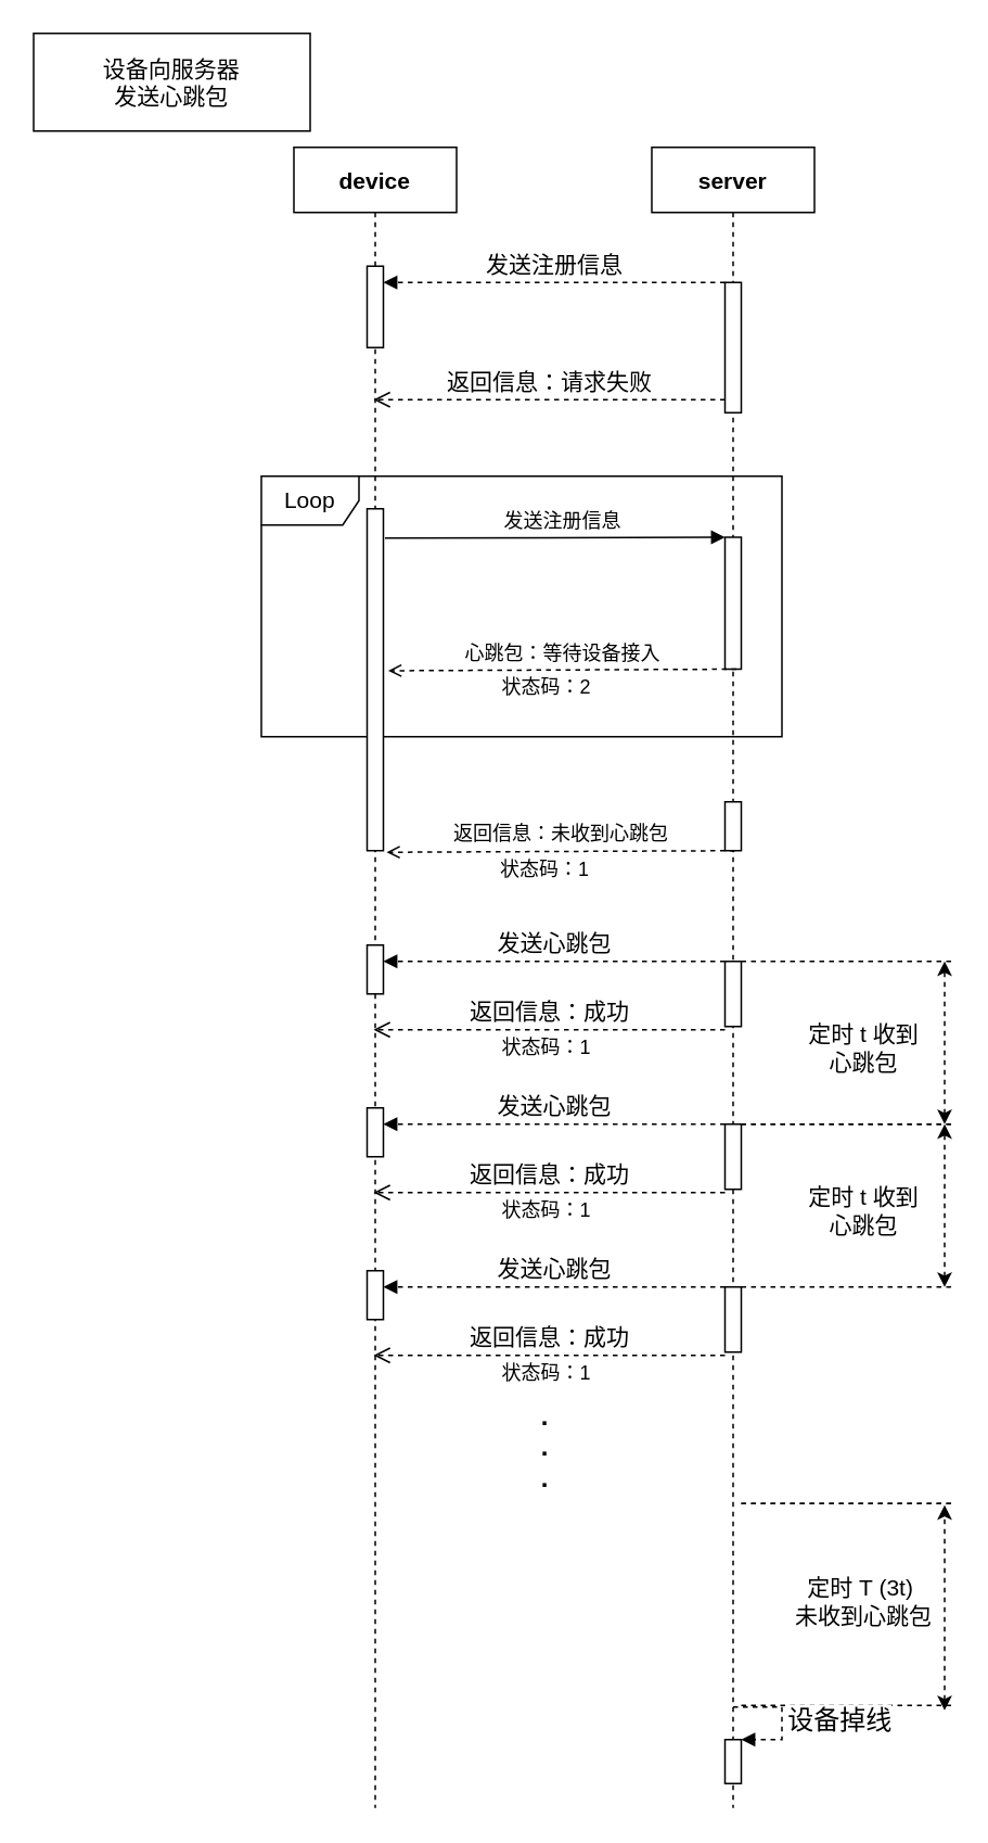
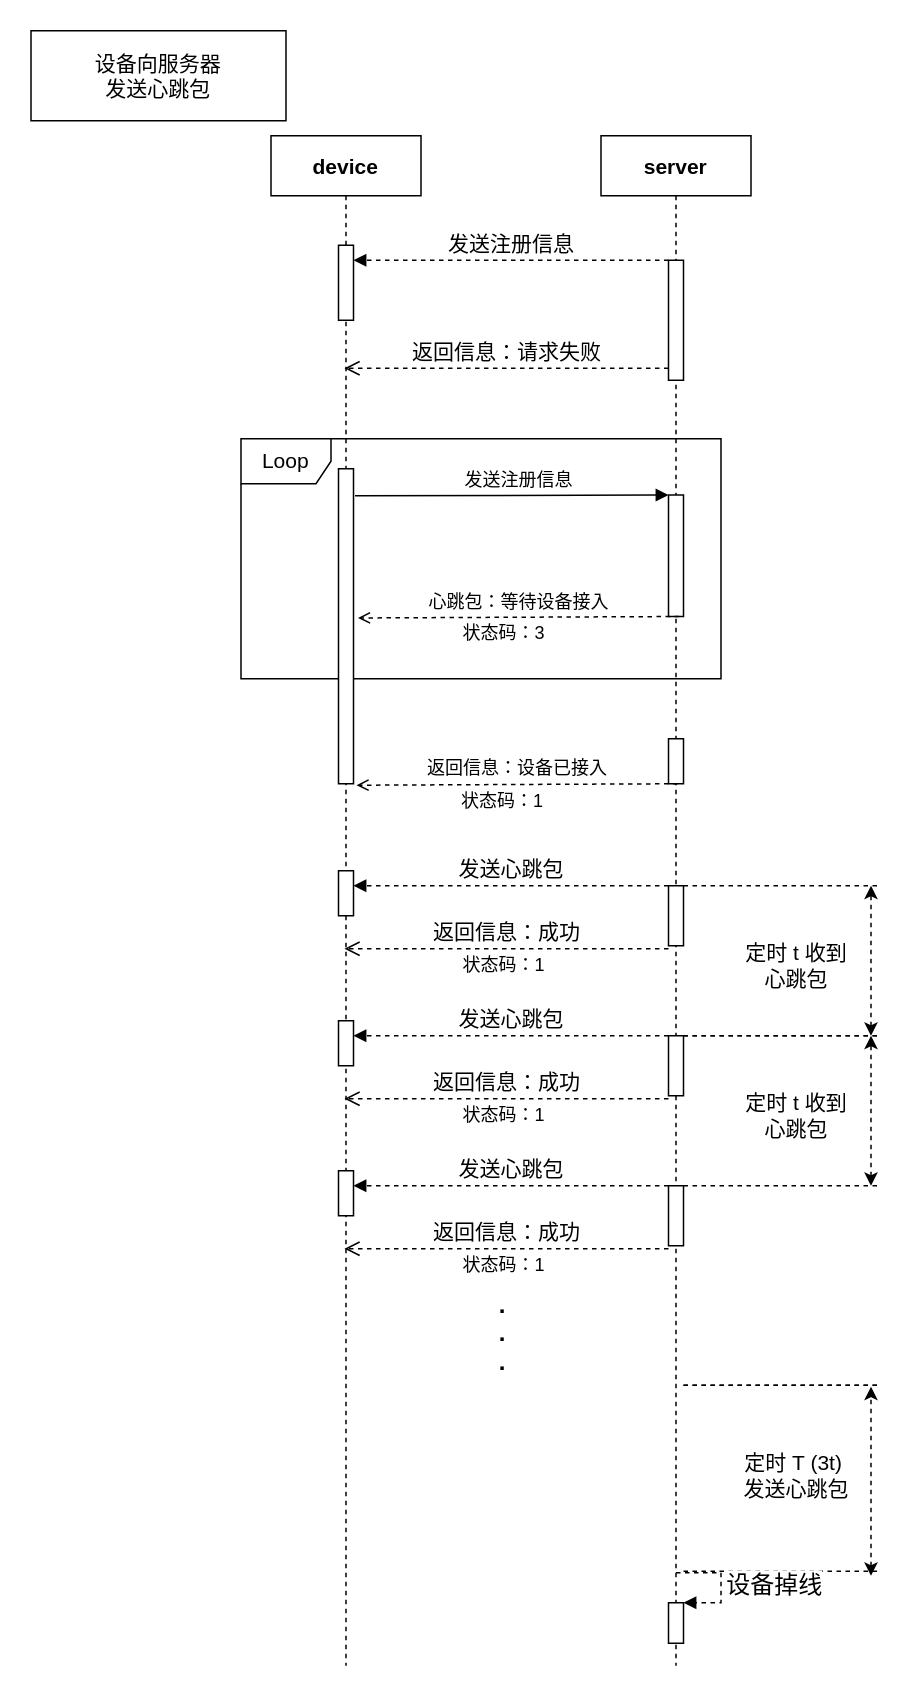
  <mxCell id="0" />
  <mxCell id="1" parent="0" />
  <mxCell id="2" value="Loop" style="shape=umlFrame;whiteSpace=wrap;html=1;fontSize=14;" vertex="1" parent="1"><mxGeometry x="160" y="292" width="320" height="160" as="geometry" /></mxCell>
  <mxCell id="3" value="device" style="shape=umlLifeline;perimeter=lifelinePerimeter;container=1;collapsible=0;recursiveResize=0;rounded=0;shadow=0;strokeWidth=1;fontSize=14;fontStyle=1" parent="1" vertex="1"><mxGeometry x="180" y="90" width="100" height="1020" as="geometry" /></mxCell>
  <mxCell id="4" value="" style="points=[];perimeter=orthogonalPerimeter;rounded=0;shadow=0;strokeWidth=1;" parent="3" vertex="1"><mxGeometry x="45" y="222" width="10" height="210" as="geometry" /></mxCell>
  <mxCell id="5" value="server" style="shape=umlLifeline;perimeter=lifelinePerimeter;container=1;collapsible=0;recursiveResize=0;rounded=0;shadow=0;strokeWidth=1;fontSize=14;fontStyle=1" parent="1" vertex="1"><mxGeometry x="400" y="90" width="100" height="1020" as="geometry" /></mxCell>
  <mxCell id="6" value="" style="points=[];perimeter=orthogonalPerimeter;rounded=0;shadow=0;strokeWidth=1;" parent="5" vertex="1"><mxGeometry x="45" y="239.5" width="10" height="81" as="geometry" /></mxCell>
  <mxCell id="7" value="" style="points=[];perimeter=orthogonalPerimeter;rounded=0;shadow=0;strokeWidth=1;" parent="1" vertex="1"><mxGeometry x="445" y="492" width="10" height="30" as="geometry" /></mxCell>
  <mxCell id="8" value="" style="endArrow=block;html=1;endFill=1;" edge="1" parent="1"><mxGeometry width="50" height="50" relative="1" as="geometry"><mxPoint x="236" y="330" as="sourcePoint" /><mxPoint x="445" y="329.5" as="targetPoint" /></mxGeometry></mxCell>
  <mxCell id="9" value="发送注册信息" style="text;html=1;align=center;verticalAlign=middle;resizable=0;points=[];autosize=1;strokeColor=none;" vertex="1" parent="1"><mxGeometry x="300" y="309.5" width="90" height="20" as="geometry" /></mxCell>
  <mxCell id="10" value="设备向服务器&lt;br style=&quot;font-size: 14px;&quot;&gt;发送心跳包" style="rounded=0;whiteSpace=wrap;html=1;fontSize=14;" vertex="1" parent="1"><mxGeometry x="20" y="20" width="170" height="60" as="geometry" /></mxCell>
  <mxCell id="11" value="" style="endArrow=open;html=1;endFill=0;exitX=0.9;exitY=0.033;exitDx=0;exitDy=0;exitPerimeter=0;dashed=1;" edge="1" parent="1"><mxGeometry width="50" height="50" relative="1" as="geometry"><mxPoint x="452" y="410.5" as="sourcePoint" /><mxPoint x="238" y="411.49" as="targetPoint" /></mxGeometry></mxCell>
  <mxCell id="12" value="心跳包：等待设备接入" style="text;html=1;align=center;verticalAlign=middle;resizable=0;points=[];autosize=1;strokeColor=none;" vertex="1" parent="1"><mxGeometry x="270" y="390.5" width="150" height="20" as="geometry" /></mxCell>
- <mxCell id="13" value="状态码：2" style="text;html=1;align=center;verticalAlign=middle;resizable=0;points=[];autosize=1;strokeColor=none;" vertex="1" parent="1"><mxGeometry x="300" y="411.5" width="70" height="20" as="geometry" /></mxCell>
+ <mxCell id="13" value="状态码：3" style="text;html=1;align=center;verticalAlign=middle;resizable=0;points=[];autosize=1;strokeColor=none;" vertex="1" parent="1"><mxGeometry x="300" y="411.5" width="70" height="20" as="geometry" /></mxCell>
  <mxCell id="14" value="" style="endArrow=open;html=1;endFill=0;exitX=0.9;exitY=0.033;exitDx=0;exitDy=0;exitPerimeter=0;dashed=1;" edge="1" parent="1"><mxGeometry width="50" height="50" relative="1" as="geometry"><mxPoint x="451" y="522" as="sourcePoint" /><mxPoint x="237" y="522.99" as="targetPoint" /></mxGeometry></mxCell>
- <mxCell id="15" value="返回信息：未收到心跳包" style="text;html=1;align=center;verticalAlign=middle;resizable=0;points=[];autosize=1;strokeColor=none;" vertex="1" parent="1"><mxGeometry x="274" y="502" width="140" height="20" as="geometry" /></mxCell>
+ <mxCell id="15" value="返回信息：设备已接入" style="text;html=1;align=center;verticalAlign=middle;resizable=0;points=[];autosize=1;strokeColor=none;" vertex="1" parent="1"><mxGeometry x="274" y="502" width="140" height="20" as="geometry" /></mxCell>
  <mxCell id="16" value="状态码：1" style="text;html=1;align=center;verticalAlign=middle;resizable=0;points=[];autosize=1;strokeColor=none;" vertex="1" parent="1"><mxGeometry x="299" y="524" width="70" height="20" as="geometry" /></mxCell>
  <mxCell id="17" value="" style="html=1;points=[];perimeter=orthogonalPerimeter;fontSize=14;" vertex="1" parent="1"><mxGeometry x="225" y="163" width="10" height="50" as="geometry" /></mxCell>
  <mxCell id="18" value="" style="html=1;points=[];perimeter=orthogonalPerimeter;fontSize=14;" vertex="1" parent="1"><mxGeometry x="445" y="173" width="10" height="80" as="geometry" /></mxCell>
  <mxCell id="19" value="发送注册信息" style="html=1;verticalAlign=bottom;endArrow=block;dashed=1;fontSize=14;exitX=0;exitY=0;exitDx=0;exitDy=0;" edge="1" target="17" parent="1" source="18"><mxGeometry relative="1" as="geometry"><mxPoint x="380" y="173" as="targetPoint" /></mxGeometry></mxCell>
  <mxCell id="20" value="返回信息：请求失败" style="html=1;verticalAlign=bottom;endArrow=open;dashed=1;endSize=8;exitX=0;exitY=0.95;fontSize=14;entryX=0.49;entryY=0.27;entryDx=0;entryDy=0;entryPerimeter=0;" edge="1" parent="1"><mxGeometry relative="1" as="geometry"><mxPoint x="229" y="245" as="targetPoint" /><mxPoint x="445" y="245" as="sourcePoint" /></mxGeometry></mxCell>
  <mxCell id="21" value="" style="html=1;points=[];perimeter=orthogonalPerimeter;fontSize=14;" vertex="1" parent="1"><mxGeometry x="225" y="580" width="10" height="30" as="geometry" /></mxCell>
  <mxCell id="22" value="" style="html=1;points=[];perimeter=orthogonalPerimeter;fontSize=14;" vertex="1" parent="1"><mxGeometry x="445" y="590" width="10" height="40" as="geometry" /></mxCell>
  <mxCell id="23" value="发送心跳包" style="html=1;verticalAlign=bottom;endArrow=block;dashed=1;fontSize=14;exitX=0;exitY=0;exitDx=0;exitDy=0;" edge="1" parent="1" source="22" target="21"><mxGeometry relative="1" as="geometry"><mxPoint x="380" y="590" as="targetPoint" /></mxGeometry></mxCell>
  <mxCell id="24" value="返回信息：成功" style="html=1;verticalAlign=bottom;endArrow=open;dashed=1;endSize=8;exitX=0;exitY=0.95;fontSize=14;entryX=0.49;entryY=0.27;entryDx=0;entryDy=0;entryPerimeter=0;" edge="1" parent="1"><mxGeometry relative="1" as="geometry"><mxPoint x="229" y="632" as="targetPoint" /><mxPoint x="445" y="632" as="sourcePoint" /></mxGeometry></mxCell>
  <mxCell id="25" value="状态码：1" style="text;html=1;align=center;verticalAlign=middle;resizable=0;points=[];autosize=1;strokeColor=none;" vertex="1" parent="1"><mxGeometry x="300" y="633" width="70" height="20" as="geometry" /></mxCell>
  <mxCell id="26" value="" style="html=1;points=[];perimeter=orthogonalPerimeter;fontSize=14;" vertex="1" parent="1"><mxGeometry x="225" y="680" width="10" height="30" as="geometry" /></mxCell>
  <mxCell id="27" value="" style="html=1;points=[];perimeter=orthogonalPerimeter;fontSize=14;" vertex="1" parent="1"><mxGeometry x="445" y="690" width="10" height="40" as="geometry" /></mxCell>
  <mxCell id="28" value="发送心跳包" style="html=1;verticalAlign=bottom;endArrow=block;dashed=1;fontSize=14;exitX=0;exitY=0;exitDx=0;exitDy=0;" edge="1" parent="1" source="27" target="26"><mxGeometry relative="1" as="geometry"><mxPoint x="380" y="690" as="targetPoint" /></mxGeometry></mxCell>
  <mxCell id="29" value="返回信息：成功" style="html=1;verticalAlign=bottom;endArrow=open;dashed=1;endSize=8;exitX=0;exitY=0.95;fontSize=14;entryX=0.49;entryY=0.27;entryDx=0;entryDy=0;entryPerimeter=0;" edge="1" parent="1"><mxGeometry relative="1" as="geometry"><mxPoint x="229" y="732" as="targetPoint" /><mxPoint x="445" y="732" as="sourcePoint" /></mxGeometry></mxCell>
  <mxCell id="30" value="状态码：1" style="text;html=1;align=center;verticalAlign=middle;resizable=0;points=[];autosize=1;strokeColor=none;" vertex="1" parent="1"><mxGeometry x="300" y="733" width="70" height="20" as="geometry" /></mxCell>
  <mxCell id="31" value="" style="endArrow=none;dashed=1;html=1;fontSize=14;" edge="1" parent="1"><mxGeometry width="50" height="50" relative="1" as="geometry"><mxPoint x="455" y="590" as="sourcePoint" /><mxPoint x="585" y="590" as="targetPoint" /></mxGeometry></mxCell>
  <mxCell id="32" value="" style="endArrow=none;dashed=1;html=1;fontSize=14;" edge="1" parent="1"><mxGeometry width="50" height="50" relative="1" as="geometry"><mxPoint x="455" y="690" as="sourcePoint" /><mxPoint x="585" y="690" as="targetPoint" /></mxGeometry></mxCell>
  <mxCell id="33" value="" style="endArrow=classic;startArrow=classic;html=1;dashed=1;fontSize=14;" edge="1" parent="1"><mxGeometry width="50" height="50" relative="1" as="geometry"><mxPoint x="580" y="690" as="sourcePoint" /><mxPoint x="580" y="590" as="targetPoint" /></mxGeometry></mxCell>
  <mxCell id="34" value="定时 t 收到&lt;br&gt;心跳包" style="text;html=1;align=center;verticalAlign=middle;resizable=0;points=[];autosize=1;strokeColor=none;fontSize=14;" vertex="1" parent="1"><mxGeometry x="490" y="623" width="80" height="40" as="geometry" /></mxCell>
  <mxCell id="35" value="" style="html=1;points=[];perimeter=orthogonalPerimeter;fontSize=14;" vertex="1" parent="1"><mxGeometry x="225" y="780" width="10" height="30" as="geometry" /></mxCell>
  <mxCell id="36" value="" style="html=1;points=[];perimeter=orthogonalPerimeter;fontSize=14;" vertex="1" parent="1"><mxGeometry x="445" y="790" width="10" height="40" as="geometry" /></mxCell>
  <mxCell id="37" value="发送心跳包" style="html=1;verticalAlign=bottom;endArrow=block;dashed=1;fontSize=14;exitX=0;exitY=0;exitDx=0;exitDy=0;" edge="1" parent="1" source="36" target="35"><mxGeometry relative="1" as="geometry"><mxPoint x="380" y="790" as="targetPoint" /></mxGeometry></mxCell>
  <mxCell id="38" value="返回信息：成功" style="html=1;verticalAlign=bottom;endArrow=open;dashed=1;endSize=8;exitX=0;exitY=0.95;fontSize=14;entryX=0.49;entryY=0.27;entryDx=0;entryDy=0;entryPerimeter=0;" edge="1" parent="1"><mxGeometry relative="1" as="geometry"><mxPoint x="229" y="832" as="targetPoint" /><mxPoint x="445" y="832" as="sourcePoint" /></mxGeometry></mxCell>
  <mxCell id="39" value="状态码：1" style="text;html=1;align=center;verticalAlign=middle;resizable=0;points=[];autosize=1;strokeColor=none;" vertex="1" parent="1"><mxGeometry x="300" y="833" width="70" height="20" as="geometry" /></mxCell>
  <mxCell id="40" value="" style="endArrow=none;dashed=1;html=1;fontSize=14;" edge="1" parent="1"><mxGeometry width="50" height="50" relative="1" as="geometry"><mxPoint x="455" y="690" as="sourcePoint" /><mxPoint x="585" y="690" as="targetPoint" /></mxGeometry></mxCell>
  <mxCell id="41" value="" style="endArrow=none;dashed=1;html=1;fontSize=14;" edge="1" parent="1"><mxGeometry width="50" height="50" relative="1" as="geometry"><mxPoint x="455" y="790" as="sourcePoint" /><mxPoint x="585" y="790" as="targetPoint" /></mxGeometry></mxCell>
  <mxCell id="42" value="" style="endArrow=classic;startArrow=classic;html=1;dashed=1;fontSize=14;" edge="1" parent="1"><mxGeometry width="50" height="50" relative="1" as="geometry"><mxPoint x="580" y="790" as="sourcePoint" /><mxPoint x="580" y="690" as="targetPoint" /></mxGeometry></mxCell>
  <mxCell id="43" value="定时 t 收到&lt;br&gt;心跳包" style="text;html=1;align=center;verticalAlign=middle;resizable=0;points=[];autosize=1;strokeColor=none;fontSize=14;" vertex="1" parent="1"><mxGeometry x="490" y="723" width="80" height="40" as="geometry" /></mxCell>
  <mxCell id="44" value=".&lt;br style=&quot;font-size: 16px;&quot;&gt;.&lt;br style=&quot;font-size: 16px;&quot;&gt;." style="text;html=1;align=center;verticalAlign=middle;resizable=0;points=[];autosize=1;strokeColor=none;fontSize=16;fontStyle=1;spacing=2;" vertex="1" parent="1"><mxGeometry x="324" y="853" width="20" height="70" as="geometry" /></mxCell>
  <mxCell id="45" value="" style="endArrow=none;dashed=1;html=1;fontSize=14;" edge="1" parent="1"><mxGeometry width="50" height="50" relative="1" as="geometry"><mxPoint x="455" y="923" as="sourcePoint" /><mxPoint x="585" y="923" as="targetPoint" /></mxGeometry></mxCell>
  <mxCell id="46" value="" style="endArrow=none;dashed=1;html=1;fontSize=14;" edge="1" parent="1"><mxGeometry width="50" height="50" relative="1" as="geometry"><mxPoint x="455" y="923" as="sourcePoint" /><mxPoint x="585" y="923" as="targetPoint" /></mxGeometry></mxCell>
  <mxCell id="47" value="" style="endArrow=none;dashed=1;html=1;fontSize=14;" edge="1" parent="1"><mxGeometry width="50" height="50" relative="1" as="geometry"><mxPoint x="455" y="1047" as="sourcePoint" /><mxPoint x="585" y="1047" as="targetPoint" /></mxGeometry></mxCell>
  <mxCell id="48" value="" style="endArrow=classic;startArrow=classic;html=1;dashed=1;fontSize=14;" edge="1" parent="1"><mxGeometry width="50" height="50" relative="1" as="geometry"><mxPoint x="580" y="1050" as="sourcePoint" /><mxPoint x="580" y="924" as="targetPoint" /></mxGeometry></mxCell>
- <mxCell id="49" value="定时 T (3t)&amp;nbsp;&lt;br&gt;未收到心跳包" style="text;html=1;align=center;verticalAlign=middle;resizable=0;points=[];autosize=1;strokeColor=none;fontSize=14;" vertex="1" parent="1"><mxGeometry x="480" y="963" width="100" height="40" as="geometry" /></mxCell>
+ <mxCell id="49" value="定时 T (3t)&amp;nbsp;&lt;br&gt;发送心跳包" style="text;html=1;align=center;verticalAlign=middle;resizable=0;points=[];autosize=1;strokeColor=none;fontSize=14;" vertex="1" parent="1"><mxGeometry x="480" y="963" width="100" height="40" as="geometry" /></mxCell>
  <mxCell id="50" value="" style="html=1;points=[];perimeter=orthogonalPerimeter;fontSize=16;" vertex="1" parent="1"><mxGeometry x="445" y="1068" width="10" height="27" as="geometry" /></mxCell>
  <mxCell id="51" value="设备掉线" style="edgeStyle=orthogonalEdgeStyle;html=1;align=left;spacingLeft=2;endArrow=block;rounded=0;entryX=1;entryY=0;dashed=1;fontSize=16;" edge="1" target="50" parent="1"><mxGeometry relative="1" as="geometry"><mxPoint x="450" y="1048" as="sourcePoint" /><Array as="points"><mxPoint x="480" y="1048" /></Array></mxGeometry></mxCell>
